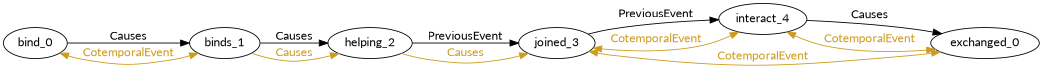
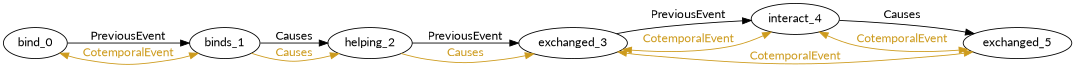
  digraph {
    rankdir=LR
    fontname=Lato
    node [fontname=Lato]
    edge [color=goldenrod3 fontcolor=goldenrod3 fontname=Lato]
    n1 [label=bind_0]
    n2 [label=binds_1]
    n3 [label=helping_2]
-   n4 [label=joined_3]
+   n4 [label=exchanged_3]
    n5 [label=interact_4]
-   n6 [label=exchanged_0]
-   n1 -> n2 [color=Black fontcolor=black label=Causes]
+   n6 [label=exchanged_5]
+   n1 -> n2 [color=Black fontcolor=black label=PreviousEvent]
    n1 -> n2 [dir=both label=CotemporalEvent]
    n2 -> n3 [color=Black fontcolor=black label=Causes]
    n2 -> n3 [label=Causes]
    n3 -> n4 [color=Black fontcolor=black label=PreviousEvent]
    n3 -> n4 [label=Causes]
    n4 -> n5 [color=Black fontcolor=black label=PreviousEvent]
    n4 -> n5 [dir=both label=CotemporalEvent]
    n4 -> n6 [dir=both label=CotemporalEvent]
    n5 -> n6 [color=Black fontcolor=black label=Causes]
    n5 -> n6 [dir=both label=CotemporalEvent]
  }
